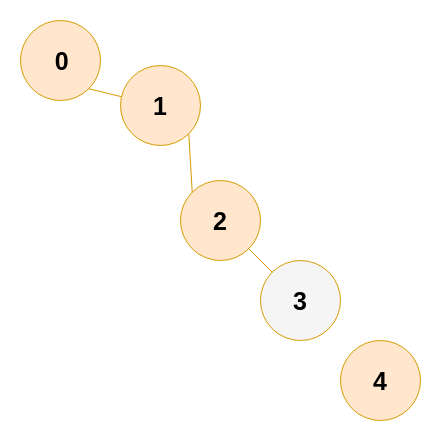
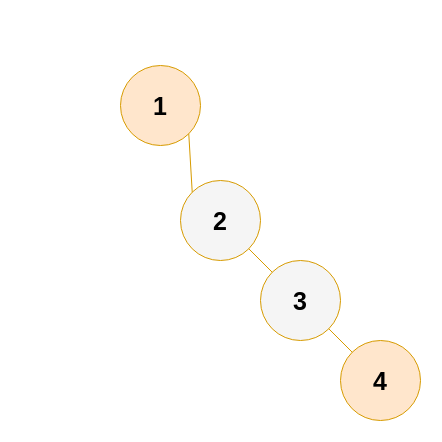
  <mxCell id="0" />
  <mxCell id="1" parent="0" />
- <mxCell id="2" value="&lt;b&gt;&amp;nbsp;&lt;font style=&quot;font-size: 25px&quot;&gt;0&lt;/font&gt;&lt;/b&gt;" style="ellipse;whiteSpace=wrap;html=1;aspect=fixed;fillColor=#ffe6cc;strokeColor=#d79b00;" vertex="1" parent="1"><mxGeometry x="20" y="20" width="80" height="80" as="geometry" /></mxCell>
- <mxCell id="3" value="" style="endArrow=none;html=1;entryX=1;entryY=1;entryDx=0;entryDy=0;fillColor=#ffe6cc;strokeColor=#d79b00;" edge="1" parent="1" source="4" target="2"><mxGeometry width="50" height="50" relative="1" as="geometry"><mxPoint x="0" y="300" as="sourcePoint" /><mxPoint x="50" y="250" as="targetPoint" /></mxGeometry></mxCell>
  <mxCell id="4" value="&lt;b&gt;&lt;font style=&quot;font-size: 25px&quot;&gt;1&lt;/font&gt;&lt;/b&gt;" style="ellipse;whiteSpace=wrap;html=1;aspect=fixed;fillColor=#ffe6cc;strokeColor=#d79b00;" vertex="1" parent="1"><mxGeometry x="120" y="65" width="80" height="80" as="geometry" /></mxCell>
- <mxCell id="5" value="&lt;font style=&quot;font-size: 25px&quot;&gt;&lt;b&gt;2&lt;/b&gt;&lt;/font&gt;" style="ellipse;whiteSpace=wrap;html=1;aspect=fixed;fillColor=#ffe6cc;strokeColor=#d79b00;" vertex="1" parent="1"><mxGeometry x="180" y="180" width="80" height="80" as="geometry" /></mxCell>
+ <mxCell id="5" value="&lt;font style=&quot;font-size: 25px&quot;&gt;&lt;b&gt;2&lt;/b&gt;&lt;/font&gt;" style="ellipse;whiteSpace=wrap;html=1;aspect=fixed;fillColor=#f5f5f5;strokeColor=#d79b00;" vertex="1" parent="1"><mxGeometry x="180" y="180" width="80" height="80" as="geometry" /></mxCell>
  <mxCell id="6" value="&lt;b&gt;&lt;font style=&quot;font-size: 25px&quot;&gt;3&lt;/font&gt;&lt;/b&gt;" style="ellipse;whiteSpace=wrap;html=1;aspect=fixed;fillColor=#f5f5f5;strokeColor=#d79b00;" vertex="1" parent="1"><mxGeometry x="260" y="260" width="80" height="80" as="geometry" /></mxCell>
  <mxCell id="7" value="&lt;b&gt;&lt;font style=&quot;font-size: 25px&quot;&gt;4&lt;/font&gt;&lt;/b&gt;" style="ellipse;whiteSpace=wrap;html=1;aspect=fixed;fillColor=#ffe6cc;strokeColor=#d79b00;" vertex="1" parent="1"><mxGeometry x="340" y="340" width="80" height="80" as="geometry" /></mxCell>
  <mxCell id="8" value="" style="endArrow=none;html=1;entryX=1;entryY=1;entryDx=0;entryDy=0;exitX=0;exitY=0;exitDx=0;exitDy=0;fillColor=#ffe6cc;strokeColor=#d79b00;" edge="1" parent="1" source="5" target="4"><mxGeometry width="50" height="50" relative="1" as="geometry"><mxPoint x="0" y="310" as="sourcePoint" /><mxPoint x="50" y="260" as="targetPoint" /></mxGeometry></mxCell>
  <mxCell id="9" value="" style="endArrow=none;html=1;entryX=0;entryY=0;entryDx=0;entryDy=0;exitX=1;exitY=1;exitDx=0;exitDy=0;fillColor=#ffe6cc;strokeColor=#d79b00;" edge="1" parent="1" source="5" target="6"><mxGeometry width="50" height="50" relative="1" as="geometry"><mxPoint x="143.634" y="149.92" as="sourcePoint" /><mxPoint x="98.284" y="98.284" as="targetPoint" /></mxGeometry></mxCell>
+ <mxCell id="10" value="" style="endArrow=none;html=1;entryX=1;entryY=1;entryDx=0;entryDy=0;fillColor=#ffe6cc;strokeColor=#d79b00;" edge="1" parent="1" source="7" target="6"><mxGeometry width="50" height="50" relative="1" as="geometry"><mxPoint x="153.634" y="159.92" as="sourcePoint" /><mxPoint x="108.284" y="108.284" as="targetPoint" /></mxGeometry></mxCell>
